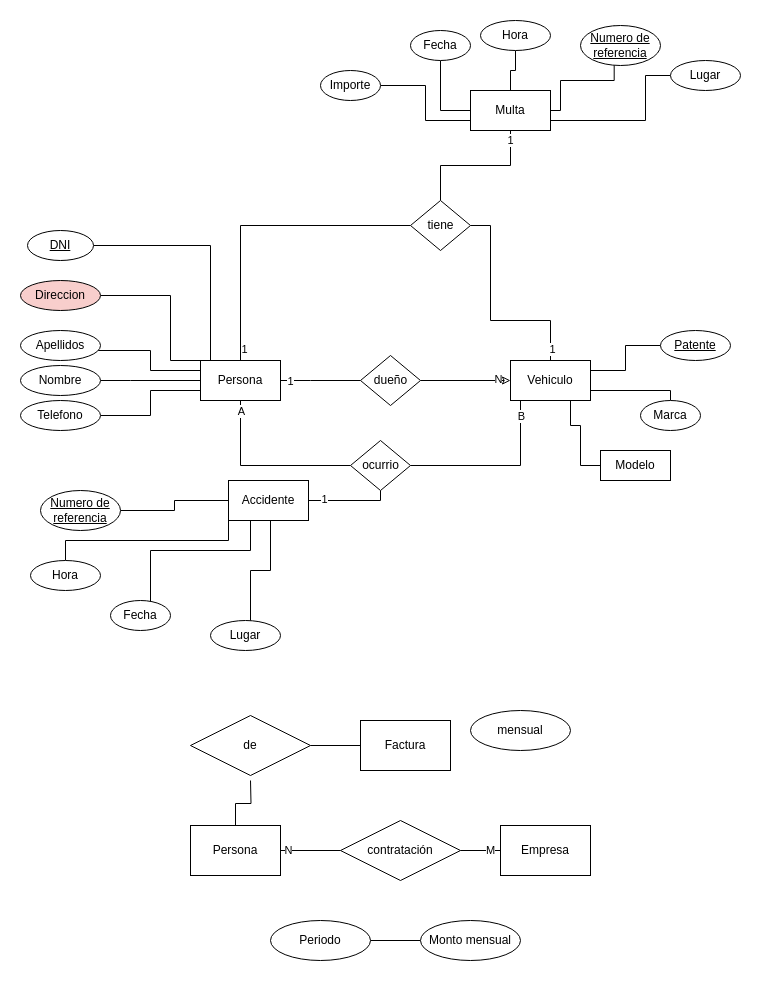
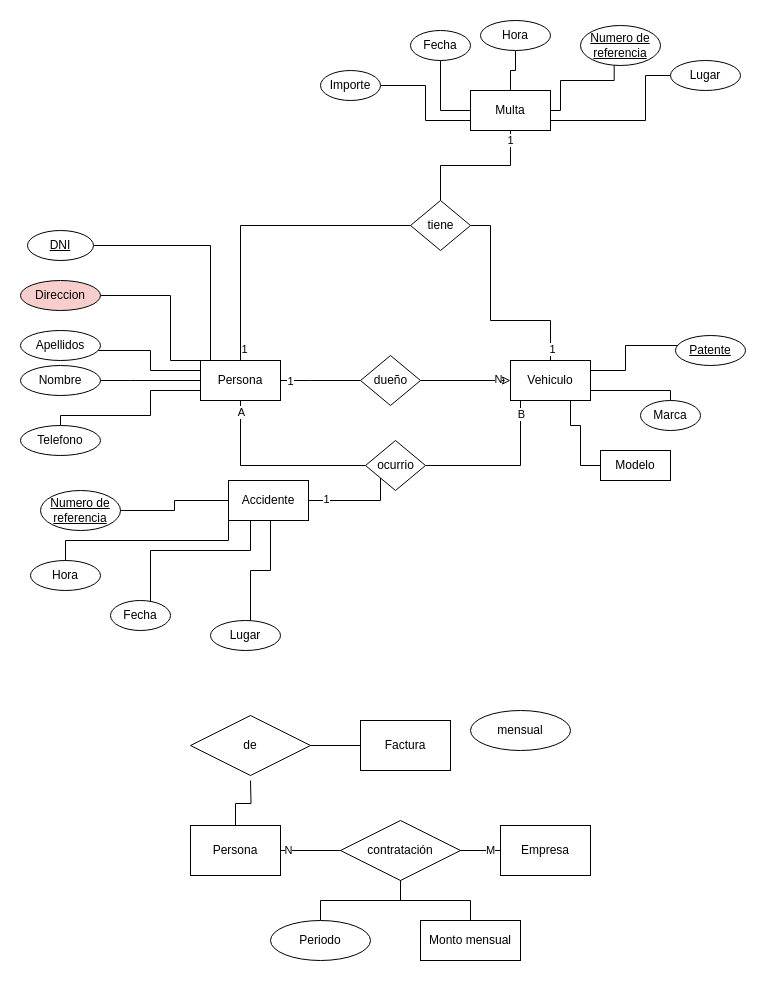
  <mxCell id="0" />
  <mxCell id="1" parent="0" />
  <mxCell id="2" style="edgeStyle=orthogonalEdgeStyle;rounded=0;orthogonalLoop=1;jettySize=auto;html=1;endArrow=none;endFill=0;" edge="1" parent="1" source="6" target="14"><mxGeometry relative="1" as="geometry"><Array as="points"><mxPoint x="310" y="380" /><mxPoint x="310" y="380" /></Array></mxGeometry></mxCell>
  <mxCell id="3" value="1" style="edgeLabel;html=1;align=center;verticalAlign=middle;resizable=0;points=[];" vertex="1" connectable="0" parent="2"><mxGeometry x="-0.771" relative="1" as="geometry"><mxPoint as="offset" /></mxGeometry></mxCell>
  <mxCell id="4" style="edgeStyle=orthogonalEdgeStyle;rounded=0;orthogonalLoop=1;jettySize=auto;html=1;endArrow=none;endFill=0;entryX=0;entryY=0.5;entryDx=0;entryDy=0;" edge="1" parent="1" source="6" target="56"><mxGeometry relative="1" as="geometry"><mxPoint x="440" y="225" as="targetPoint" /><Array as="points"><mxPoint x="240" y="225" /></Array></mxGeometry></mxCell>
  <mxCell id="5" value="1" style="edgeLabel;html=1;align=center;verticalAlign=middle;resizable=0;points=[];" vertex="1" connectable="0" parent="4"><mxGeometry x="-0.919" y="-3" relative="1" as="geometry"><mxPoint as="offset" /></mxGeometry></mxCell>
  <mxCell id="6" value="Persona" style="rounded=0;whiteSpace=wrap;html=1;" vertex="1" parent="1"><mxGeometry x="200" y="360" width="80" height="40" as="geometry" /></mxCell>
  <mxCell id="7" style="edgeStyle=orthogonalEdgeStyle;rounded=0;orthogonalLoop=1;jettySize=auto;html=1;endArrow=none;endFill=0;" edge="1" parent="1" source="8" target="6"><mxGeometry relative="1" as="geometry"><Array as="points"><mxPoint x="130" y="380" /><mxPoint x="130" y="380" /></Array></mxGeometry></mxCell>
  <mxCell id="8" value="Nombre" style="ellipse;whiteSpace=wrap;html=1;" vertex="1" parent="1"><mxGeometry x="20" y="365" width="80" height="30" as="geometry" /></mxCell>
  <mxCell id="9" style="edgeStyle=orthogonalEdgeStyle;rounded=0;orthogonalLoop=1;jettySize=auto;html=1;entryX=1;entryY=0.5;entryDx=0;entryDy=0;endArrow=none;endFill=0;" edge="1" parent="1" source="11" target="56"><mxGeometry relative="1" as="geometry"><Array as="points"><mxPoint x="550" y="320" /><mxPoint x="490" y="320" /><mxPoint x="490" y="225" /></Array></mxGeometry></mxCell>
  <mxCell id="10" value="1" style="edgeLabel;html=1;align=center;verticalAlign=middle;resizable=0;points=[];" vertex="1" connectable="0" parent="9"><mxGeometry x="-0.893" y="-1" relative="1" as="geometry"><mxPoint as="offset" /></mxGeometry></mxCell>
  <mxCell id="11" value="Vehiculo" style="rounded=0;whiteSpace=wrap;html=1;" vertex="1" parent="1"><mxGeometry x="510" y="360" width="80" height="40" as="geometry" /></mxCell>
  <mxCell id="12" style="edgeStyle=orthogonalEdgeStyle;rounded=0;orthogonalLoop=1;jettySize=auto;html=1;endArrow=classic;endFill=0;" edge="1" parent="1" source="14" target="11"><mxGeometry relative="1" as="geometry"><Array as="points"><mxPoint x="500" y="380" /><mxPoint x="500" y="380" /></Array></mxGeometry></mxCell>
  <mxCell id="13" value="N" style="edgeLabel;html=1;align=center;verticalAlign=middle;resizable=0;points=[];" vertex="1" connectable="0" parent="12"><mxGeometry x="0.711" y="3" relative="1" as="geometry"><mxPoint y="1" as="offset" /></mxGeometry></mxCell>
  <mxCell id="14" value="dueño" style="shape=rhombus;html=1;dashed=0;whitespace=wrap;perimeter=rhombusPerimeter;" vertex="1" parent="1"><mxGeometry x="360" y="355" width="60" height="50" as="geometry" /></mxCell>
  <mxCell id="15" style="edgeStyle=orthogonalEdgeStyle;rounded=0;orthogonalLoop=1;jettySize=auto;html=1;endArrow=none;endFill=0;" edge="1" parent="1" source="16" target="6"><mxGeometry relative="1" as="geometry"><Array as="points"><mxPoint x="150" y="350" /><mxPoint x="150" y="370" /></Array></mxGeometry></mxCell>
  <mxCell id="16" value="Apellidos" style="ellipse;whiteSpace=wrap;html=1;" vertex="1" parent="1"><mxGeometry x="20" y="330" width="80" height="30" as="geometry" /></mxCell>
  <mxCell id="17" style="edgeStyle=orthogonalEdgeStyle;rounded=0;orthogonalLoop=1;jettySize=auto;html=1;endArrow=none;endFill=0;entryX=0;entryY=0;entryDx=0;entryDy=0;" edge="1" parent="1" source="18" target="6"><mxGeometry relative="1" as="geometry"><Array as="points"><mxPoint x="170" y="295" /><mxPoint x="170" y="360" /></Array></mxGeometry></mxCell>
  <mxCell id="18" value="Direccion" style="ellipse;whiteSpace=wrap;html=1;fillColor=#f8cecc;" vertex="1" parent="1"><mxGeometry x="20" y="280" width="80" height="30" as="geometry" /></mxCell>
  <mxCell id="19" style="edgeStyle=orthogonalEdgeStyle;rounded=0;orthogonalLoop=1;jettySize=auto;html=1;endArrow=none;endFill=0;" edge="1" parent="1" source="20" target="6"><mxGeometry relative="1" as="geometry"><mxPoint x="170" y="390" as="targetPoint" /><Array as="points"><mxPoint x="150" y="415" /><mxPoint x="150" y="390" /></Array></mxGeometry></mxCell>
- <mxCell id="20" value="Telefono" style="ellipse;whiteSpace=wrap;html=1;" vertex="1" parent="1"><mxGeometry x="20" y="400" width="80" height="30" as="geometry" /></mxCell>
+ <mxCell id="20" value="Telefono" style="ellipse;whiteSpace=wrap;html=1;" vertex="1" parent="1"><mxGeometry x="20" y="425" width="80" height="30" as="geometry" /></mxCell>
  <mxCell id="21" style="edgeStyle=orthogonalEdgeStyle;rounded=0;orthogonalLoop=1;jettySize=auto;html=1;entryX=0.75;entryY=0;entryDx=0;entryDy=0;endArrow=none;endFill=0;" edge="1" parent="1" source="22" target="6"><mxGeometry relative="1" as="geometry"><Array as="points"><mxPoint x="210" y="245" /><mxPoint x="210" y="360" /></Array></mxGeometry></mxCell>
  <mxCell id="22" value="DNI" style="ellipse;whiteSpace=wrap;html=1;fontStyle=4" vertex="1" parent="1"><mxGeometry x="27" y="230" width="66" height="30" as="geometry" /></mxCell>
  <mxCell id="23" style="edgeStyle=orthogonalEdgeStyle;rounded=0;orthogonalLoop=1;jettySize=auto;html=1;entryX=1;entryY=0;entryDx=0;entryDy=0;endArrow=none;endFill=0;" edge="1" parent="1" source="24" target="11"><mxGeometry relative="1" as="geometry"><Array as="points"><mxPoint x="625" y="345" /><mxPoint x="625" y="370" /><mxPoint x="590" y="370" /></Array></mxGeometry></mxCell>
- <mxCell id="24" value="Patente" style="ellipse;whiteSpace=wrap;html=1;fontStyle=4" vertex="1" parent="1"><mxGeometry x="660" y="330" width="70" height="30" as="geometry" /></mxCell>
+ <mxCell id="24" value="Patente" style="ellipse;whiteSpace=wrap;html=1;fontStyle=4" vertex="1" parent="1"><mxGeometry x="675" y="335" width="70" height="30" as="geometry" /></mxCell>
  <mxCell id="25" style="edgeStyle=orthogonalEdgeStyle;rounded=0;orthogonalLoop=1;jettySize=auto;html=1;endArrow=none;endFill=0;" edge="1" parent="1" source="26" target="11"><mxGeometry relative="1" as="geometry"><mxPoint x="570" y="370" as="targetPoint" /><Array as="points"><mxPoint x="670" y="390" /></Array></mxGeometry></mxCell>
  <mxCell id="26" value="Marca" style="ellipse;whiteSpace=wrap;html=1;" vertex="1" parent="1"><mxGeometry x="640" y="400" width="60" height="30" as="geometry" /></mxCell>
  <mxCell id="27" style="edgeStyle=orthogonalEdgeStyle;rounded=0;orthogonalLoop=1;jettySize=auto;html=1;endArrow=none;endFill=0;" edge="1" parent="1" source="28" target="11"><mxGeometry relative="1" as="geometry"><Array as="points"><mxPoint x="580" y="465" /><mxPoint x="580" y="425" /><mxPoint x="570" y="425" /></Array></mxGeometry></mxCell>
  <mxCell id="28" value="Modelo" style="whiteSpace=wrap;html=1;rounded=0;" vertex="1" parent="1"><mxGeometry x="600" y="450" width="70" height="30" as="geometry" /></mxCell>
  <mxCell id="29" style="edgeStyle=orthogonalEdgeStyle;rounded=0;orthogonalLoop=1;jettySize=auto;html=1;endArrow=none;endFill=0;" edge="1" parent="1" source="31" target="44"><mxGeometry relative="1" as="geometry"><Array as="points"><mxPoint x="380" y="500" /></Array></mxGeometry></mxCell>
  <mxCell id="30" value="1" style="edgeLabel;html=1;align=center;verticalAlign=middle;resizable=0;points=[];" vertex="1" connectable="0" parent="29"><mxGeometry x="-0.638" y="2" relative="1" as="geometry"><mxPoint as="offset" /></mxGeometry></mxCell>
  <mxCell id="31" value="Accidente" style="rounded=0;whiteSpace=wrap;html=1;" vertex="1" parent="1"><mxGeometry x="228" y="480" width="80" height="40" as="geometry" /></mxCell>
  <mxCell id="32" style="edgeStyle=orthogonalEdgeStyle;rounded=0;orthogonalLoop=1;jettySize=auto;html=1;entryX=0;entryY=0.5;entryDx=0;entryDy=0;endArrow=none;endFill=0;" edge="1" parent="1" source="33" target="31"><mxGeometry relative="1" as="geometry" /></mxCell>
  <mxCell id="33" value="&lt;u&gt;Numero de referencia&lt;/u&gt;" style="ellipse;whiteSpace=wrap;html=1;" vertex="1" parent="1"><mxGeometry x="40" y="490" width="80" height="40" as="geometry" /></mxCell>
  <mxCell id="34" style="edgeStyle=orthogonalEdgeStyle;rounded=0;orthogonalLoop=1;jettySize=auto;html=1;entryX=0.25;entryY=1;entryDx=0;entryDy=0;endArrow=none;endFill=0;" edge="1" parent="1" source="35" target="31"><mxGeometry relative="1" as="geometry"><Array as="points"><mxPoint x="150" y="550" /><mxPoint x="250" y="550" /></Array></mxGeometry></mxCell>
  <mxCell id="35" value="Fecha" style="ellipse;whiteSpace=wrap;html=1;" vertex="1" parent="1"><mxGeometry x="110" y="600" width="60" height="30" as="geometry" /></mxCell>
  <mxCell id="36" style="edgeStyle=orthogonalEdgeStyle;rounded=0;orthogonalLoop=1;jettySize=auto;html=1;entryX=0.5;entryY=1;entryDx=0;entryDy=0;endArrow=none;endFill=0;" edge="1" parent="1" source="37" target="31"><mxGeometry relative="1" as="geometry"><Array as="points"><mxPoint x="250" y="570" /><mxPoint x="270" y="570" /></Array></mxGeometry></mxCell>
  <mxCell id="37" value="Lugar" style="ellipse;whiteSpace=wrap;html=1;" vertex="1" parent="1"><mxGeometry x="210" y="620" width="70" height="30" as="geometry" /></mxCell>
  <mxCell id="38" style="edgeStyle=orthogonalEdgeStyle;rounded=0;orthogonalLoop=1;jettySize=auto;html=1;entryX=0;entryY=0.75;entryDx=0;entryDy=0;endArrow=none;endFill=0;" edge="1" parent="1" source="39" target="31"><mxGeometry relative="1" as="geometry"><Array as="points"><mxPoint x="65" y="540" /><mxPoint x="228" y="540" /></Array></mxGeometry></mxCell>
  <mxCell id="39" value="Hora" style="ellipse;whiteSpace=wrap;html=1;" vertex="1" parent="1"><mxGeometry x="30" y="560" width="70" height="30" as="geometry" /></mxCell>
  <mxCell id="40" style="edgeStyle=orthogonalEdgeStyle;rounded=0;orthogonalLoop=1;jettySize=auto;html=1;endArrow=none;endFill=0;" edge="1" parent="1" source="44" target="6"><mxGeometry relative="1" as="geometry"><Array as="points"><mxPoint x="240" y="465" /></Array></mxGeometry></mxCell>
  <mxCell id="41" value="A" style="edgeLabel;html=1;align=center;verticalAlign=middle;resizable=0;points=[];" vertex="1" connectable="0" parent="40"><mxGeometry x="0.886" relative="1" as="geometry"><mxPoint as="offset" /></mxGeometry></mxCell>
  <mxCell id="42" style="edgeStyle=orthogonalEdgeStyle;rounded=0;orthogonalLoop=1;jettySize=auto;html=1;entryX=0.25;entryY=1;entryDx=0;entryDy=0;endArrow=none;endFill=0;" edge="1" parent="1" source="44" target="11"><mxGeometry relative="1" as="geometry"><Array as="points"><mxPoint x="520" y="465" /><mxPoint x="520" y="400" /></Array></mxGeometry></mxCell>
  <mxCell id="43" value="B" style="edgeLabel;html=1;align=center;verticalAlign=middle;resizable=0;points=[];" vertex="1" connectable="0" parent="42"><mxGeometry x="0.775" y="-3" relative="1" as="geometry"><mxPoint x="-3" y="4.17" as="offset" /></mxGeometry></mxCell>
- <mxCell id="44" value="ocurrio" style="shape=rhombus;html=1;dashed=0;whitespace=wrap;perimeter=rhombusPerimeter;" vertex="1" parent="1"><mxGeometry x="350" y="440" width="60" height="50" as="geometry" /></mxCell>
+ <mxCell id="44" value="ocurrio" style="shape=rhombus;html=1;dashed=0;whitespace=wrap;perimeter=rhombusPerimeter;" vertex="1" parent="1"><mxGeometry x="365" y="440" width="60" height="50" as="geometry" /></mxCell>
  <mxCell id="45" style="edgeStyle=orthogonalEdgeStyle;rounded=0;orthogonalLoop=1;jettySize=auto;html=1;entryX=0.421;entryY=0;entryDx=0;entryDy=0;entryPerimeter=0;endArrow=none;endFill=0;" edge="1" parent="1" source="46" target="47"><mxGeometry relative="1" as="geometry"><Array as="points"><mxPoint x="560" y="110" /><mxPoint x="560" y="80" /><mxPoint x="614" y="80" /></Array></mxGeometry></mxCell>
  <mxCell id="46" value="Multa" style="rounded=0;whiteSpace=wrap;html=1;" vertex="1" parent="1"><mxGeometry x="470" y="90" width="80" height="40" as="geometry" /></mxCell>
  <mxCell id="47" value="&lt;u&gt;Numero de referencia&lt;/u&gt;" style="ellipse;whiteSpace=wrap;html=1;" vertex="1" parent="1"><mxGeometry x="580" y="25" width="80" height="40" as="geometry" /></mxCell>
  <mxCell id="48" style="edgeStyle=orthogonalEdgeStyle;rounded=0;orthogonalLoop=1;jettySize=auto;html=1;endArrow=none;endFill=0;" edge="1" parent="1" source="49" target="55"><mxGeometry relative="1" as="geometry"><Array as="points"><mxPoint x="440" y="110" /></Array></mxGeometry></mxCell>
  <mxCell id="49" value="Fecha" style="ellipse;whiteSpace=wrap;html=1;" vertex="1" parent="1"><mxGeometry x="410" y="30" width="60" height="30" as="geometry" /></mxCell>
  <mxCell id="50" style="edgeStyle=orthogonalEdgeStyle;rounded=0;orthogonalLoop=1;jettySize=auto;html=1;entryX=1;entryY=1;entryDx=0;entryDy=0;endArrow=none;endFill=0;" edge="1" parent="1" source="51" target="46"><mxGeometry relative="1" as="geometry"><Array as="points"><mxPoint x="645" y="75" /><mxPoint x="645" y="120" /><mxPoint x="550" y="120" /></Array></mxGeometry></mxCell>
  <mxCell id="51" value="Lugar" style="ellipse;whiteSpace=wrap;html=1;" vertex="1" parent="1"><mxGeometry x="670" y="60" width="70" height="30" as="geometry" /></mxCell>
  <mxCell id="52" style="edgeStyle=orthogonalEdgeStyle;rounded=0;orthogonalLoop=1;jettySize=auto;html=1;endArrow=none;endFill=0;" edge="1" parent="1" source="53" target="55"><mxGeometry relative="1" as="geometry"><Array as="points" /></mxGeometry></mxCell>
  <mxCell id="53" value="Hora" style="ellipse;whiteSpace=wrap;html=1;" vertex="1" parent="1"><mxGeometry x="480" y="20" width="70" height="30" as="geometry" /></mxCell>
  <mxCell id="54" value="1" style="edgeStyle=orthogonalEdgeStyle;rounded=0;orthogonalLoop=1;jettySize=auto;html=1;endArrow=none;endFill=0;" edge="1" parent="1" source="55" target="56"><mxGeometry x="-0.857" relative="1" as="geometry"><mxPoint as="offset" /></mxGeometry></mxCell>
  <mxCell id="55" value="Multa" style="rounded=0;whiteSpace=wrap;html=1;" vertex="1" parent="1"><mxGeometry x="470" y="90" width="80" height="40" as="geometry" /></mxCell>
  <mxCell id="56" value="tiene" style="shape=rhombus;html=1;dashed=0;whitespace=wrap;perimeter=rhombusPerimeter;" vertex="1" parent="1"><mxGeometry x="410" y="200" width="60" height="50" as="geometry" /></mxCell>
  <mxCell id="57" style="edgeStyle=orthogonalEdgeStyle;rounded=0;orthogonalLoop=1;jettySize=auto;html=1;entryX=0;entryY=0.75;entryDx=0;entryDy=0;endArrow=none;endFill=0;" edge="1" parent="1" source="58" target="55"><mxGeometry relative="1" as="geometry" /></mxCell>
  <mxCell id="58" value="Importe" style="ellipse;whiteSpace=wrap;html=1;" vertex="1" parent="1"><mxGeometry x="320" y="70" width="60" height="30" as="geometry" /></mxCell>
  <mxCell id="59" style="edgeStyle=orthogonalEdgeStyle;rounded=0;orthogonalLoop=1;jettySize=auto;html=1;entryX=0;entryY=0.5;entryDx=0;entryDy=0;endArrow=none;endFill=0;" edge="1" parent="1" source="62" target="65"><mxGeometry relative="1" as="geometry" /></mxCell>
  <mxCell id="60" value="N" style="edgeLabel;html=1;align=center;verticalAlign=middle;resizable=0;points=[];" vertex="1" connectable="0" parent="59"><mxGeometry x="-0.751" y="1" relative="1" as="geometry"><mxPoint as="offset" /></mxGeometry></mxCell>
  <mxCell id="61" style="edgeStyle=orthogonalEdgeStyle;rounded=0;orthogonalLoop=1;jettySize=auto;html=1;endArrow=none;endFill=0;" edge="1" parent="1" source="62"><mxGeometry relative="1" as="geometry"><mxPoint x="250" y="780" as="targetPoint" /></mxGeometry></mxCell>
  <mxCell id="62" value="Persona" style="rounded=0;whiteSpace=wrap;html=1;" vertex="1" parent="1"><mxGeometry x="190" y="825" width="90" height="50" as="geometry" /></mxCell>
  <mxCell id="63" value="M" style="edgeStyle=orthogonalEdgeStyle;rounded=0;orthogonalLoop=1;jettySize=auto;html=1;entryX=1;entryY=0.5;entryDx=0;entryDy=0;endArrow=none;endFill=0;" edge="1" parent="1" source="64" target="65"><mxGeometry x="-0.5" relative="1" as="geometry"><mxPoint as="offset" /></mxGeometry></mxCell>
  <mxCell id="64" value="Empresa" style="rounded=0;whiteSpace=wrap;html=1;" vertex="1" parent="1"><mxGeometry x="500" y="825" width="90" height="50" as="geometry" /></mxCell>
  <mxCell id="65" value="contratación" style="shape=rhombus;perimeter=rhombusPerimeter;whiteSpace=wrap;html=1;align=center;" vertex="1" parent="1"><mxGeometry x="340" y="820" width="120" height="60" as="geometry" /></mxCell>
  <mxCell id="66" style="edgeStyle=orthogonalEdgeStyle;rounded=0;orthogonalLoop=1;jettySize=auto;html=1;entryX=1;entryY=0.5;entryDx=0;entryDy=0;endArrow=none;endFill=0;" edge="1" parent="1" source="67" target="73"><mxGeometry relative="1" as="geometry" /></mxCell>
  <mxCell id="67" value="Factura" style="rounded=0;whiteSpace=wrap;html=1;" vertex="1" parent="1"><mxGeometry x="360" y="720" width="90" height="50" as="geometry" /></mxCell>
- <mxCell id="68" style="edgeStyle=orthogonalEdgeStyle;rounded=0;orthogonalLoop=1;jettySize=auto;html=1;endArrow=none;endFill=0;" edge="1" parent="1" source="69" target="71"><mxGeometry relative="1" as="geometry" /></mxCell>
+ <mxCell id="68" style="edgeStyle=orthogonalEdgeStyle;rounded=0;orthogonalLoop=1;jettySize=auto;html=1;entryX=0.5;entryY=1;entryDx=0;entryDy=0;endArrow=none;endFill=0;" edge="1" parent="1" source="69" target="65"><mxGeometry relative="1" as="geometry" /></mxCell>
  <mxCell id="69" value="Periodo" style="ellipse;whiteSpace=wrap;html=1;align=center;" vertex="1" parent="1"><mxGeometry x="270" y="920" width="100" height="40" as="geometry" /></mxCell>
- <mxCell id="71" value="Monto mensual" style="ellipse;whiteSpace=wrap;html=1;align=center;" vertex="1" parent="1"><mxGeometry x="420" y="920" width="100" height="40" as="geometry" /></mxCell>
+ <mxCell id="70" style="edgeStyle=orthogonalEdgeStyle;rounded=0;orthogonalLoop=1;jettySize=auto;html=1;entryX=0.5;entryY=1;entryDx=0;entryDy=0;endArrow=none;endFill=0;" edge="1" parent="1" source="71" target="65"><mxGeometry relative="1" as="geometry" /></mxCell>
+ <mxCell id="71" value="Monto mensual" style="whiteSpace=wrap;html=1;align=center;rounded=0;" vertex="1" parent="1"><mxGeometry x="420" y="920" width="100" height="40" as="geometry" /></mxCell>
  <mxCell id="72" value="mensual" style="ellipse;whiteSpace=wrap;html=1;align=center;" vertex="1" parent="1"><mxGeometry x="470" y="710" width="100" height="40" as="geometry" /></mxCell>
  <mxCell id="73" value="de" style="shape=rhombus;perimeter=rhombusPerimeter;whiteSpace=wrap;html=1;align=center;" vertex="1" parent="1"><mxGeometry x="190" y="715" width="120" height="60" as="geometry" /></mxCell>
